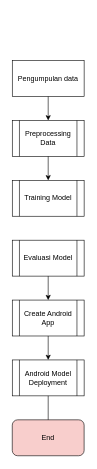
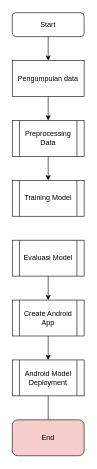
  <mxCell id="0" />
  <mxCell id="1" parent="0" />
+ <mxCell id="2" value="Start" style="rounded=1;whiteSpace=wrap;html=1;" parent="1" vertex="1"><mxGeometry x="20" y="20" width="120" height="40" as="geometry" /></mxCell>
  <mxCell id="3" value="End" style="rounded=1;whiteSpace=wrap;html=1;fillColor=#f8cecc;" parent="1" vertex="1"><mxGeometry x="20" y="700" width="120" height="60" as="geometry" /></mxCell>
  <mxCell id="4" value="Preprocessing Data" style="shape=process;whiteSpace=wrap;html=1;backgroundOutline=1;" parent="1" vertex="1"><mxGeometry x="20" y="200" width="120" height="60" as="geometry" /></mxCell>
  <mxCell id="5" value="Pengumpulan data" style="rounded=0;whiteSpace=wrap;html=1;" parent="1" vertex="1"><mxGeometry x="20" y="100" width="120" height="60" as="geometry" /></mxCell>
  <mxCell id="6" value="Training Model" style="shape=process;whiteSpace=wrap;html=1;backgroundOutline=1;" parent="1" vertex="1"><mxGeometry x="20" y="300" width="120" height="60" as="geometry" /></mxCell>
  <mxCell id="7" value="Evaluasi Model" style="shape=process;whiteSpace=wrap;html=1;backgroundOutline=1;" parent="1" vertex="1"><mxGeometry x="20" y="400" width="120" height="60" as="geometry" /></mxCell>
  <mxCell id="8" value="Create Android App" style="shape=process;whiteSpace=wrap;html=1;backgroundOutline=1;" parent="1" vertex="1"><mxGeometry x="20" y="500" width="120" height="60" as="geometry" /></mxCell>
  <mxCell id="9" value="Android Model Deployment" style="shape=process;whiteSpace=wrap;html=1;backgroundOutline=1;" parent="1" vertex="1"><mxGeometry x="20" y="600" width="120" height="60" as="geometry" /></mxCell>
+ <mxCell id="10" value="" style="endArrow=classic;html=1;rounded=0;exitX=0.5;exitY=1;exitDx=0;exitDy=0;entryX=0.5;entryY=0;entryDx=0;entryDy=0;" parent="1" source="2" target="5" edge="1"><mxGeometry width="50" height="50" relative="1" as="geometry"><mxPoint x="-30" y="450" as="sourcePoint" /><mxPoint x="20" y="400" as="targetPoint" /></mxGeometry></mxCell>
  <mxCell id="11" value="" style="endArrow=classic;html=1;rounded=0;exitX=0.5;exitY=1;exitDx=0;exitDy=0;entryX=0.5;entryY=0;entryDx=0;entryDy=0;" parent="1" source="5" target="4" edge="1"><mxGeometry width="50" height="50" relative="1" as="geometry"><mxPoint x="90" y="90" as="sourcePoint" /><mxPoint x="90" y="150" as="targetPoint" /><Array as="points" /></mxGeometry></mxCell>
  <mxCell id="12" value="" style="endArrow=classic;html=1;rounded=0;exitX=0.5;exitY=1;exitDx=0;exitDy=0;entryX=0.5;entryY=0;entryDx=0;entryDy=0;" parent="1" source="4" target="6" edge="1"><mxGeometry width="50" height="50" relative="1" as="geometry"><mxPoint x="100" y="100" as="sourcePoint" /><mxPoint x="100" y="160" as="targetPoint" /></mxGeometry></mxCell>
  <mxCell id="13" value="" style="endArrow=classic;html=1;rounded=0;exitX=0.5;exitY=1;exitDx=0;exitDy=0;entryX=0.5;entryY=0;entryDx=0;entryDy=0;" parent="1" source="7" target="8" edge="1"><mxGeometry width="50" height="50" relative="1" as="geometry"><mxPoint x="90" y="450" as="sourcePoint" /><mxPoint x="90" y="514.5" as="targetPoint" /></mxGeometry></mxCell>
  <mxCell id="14" value="" style="endArrow=classic;html=1;rounded=0;exitX=0.5;exitY=1;exitDx=0;exitDy=0;entryX=0.5;entryY=0;entryDx=0;entryDy=0;" parent="1" source="8" target="9" edge="1"><mxGeometry width="50" height="50" relative="1" as="geometry"><mxPoint x="100" y="460" as="sourcePoint" /><mxPoint x="100" y="524.5" as="targetPoint" /></mxGeometry></mxCell>
  <mxCell id="15" value="" style="endArrow=none;html=1;rounded=0;exitX=0.5;exitY=1;exitDx=0;exitDy=0;entryX=0.5;entryY=0;entryDx=0;entryDy=0;" parent="1" source="9" target="3" edge="1"><mxGeometry width="50" height="50" relative="1" as="geometry"><mxPoint x="110" y="470" as="sourcePoint" /><mxPoint x="110" y="534.5" as="targetPoint" /></mxGeometry></mxCell>
